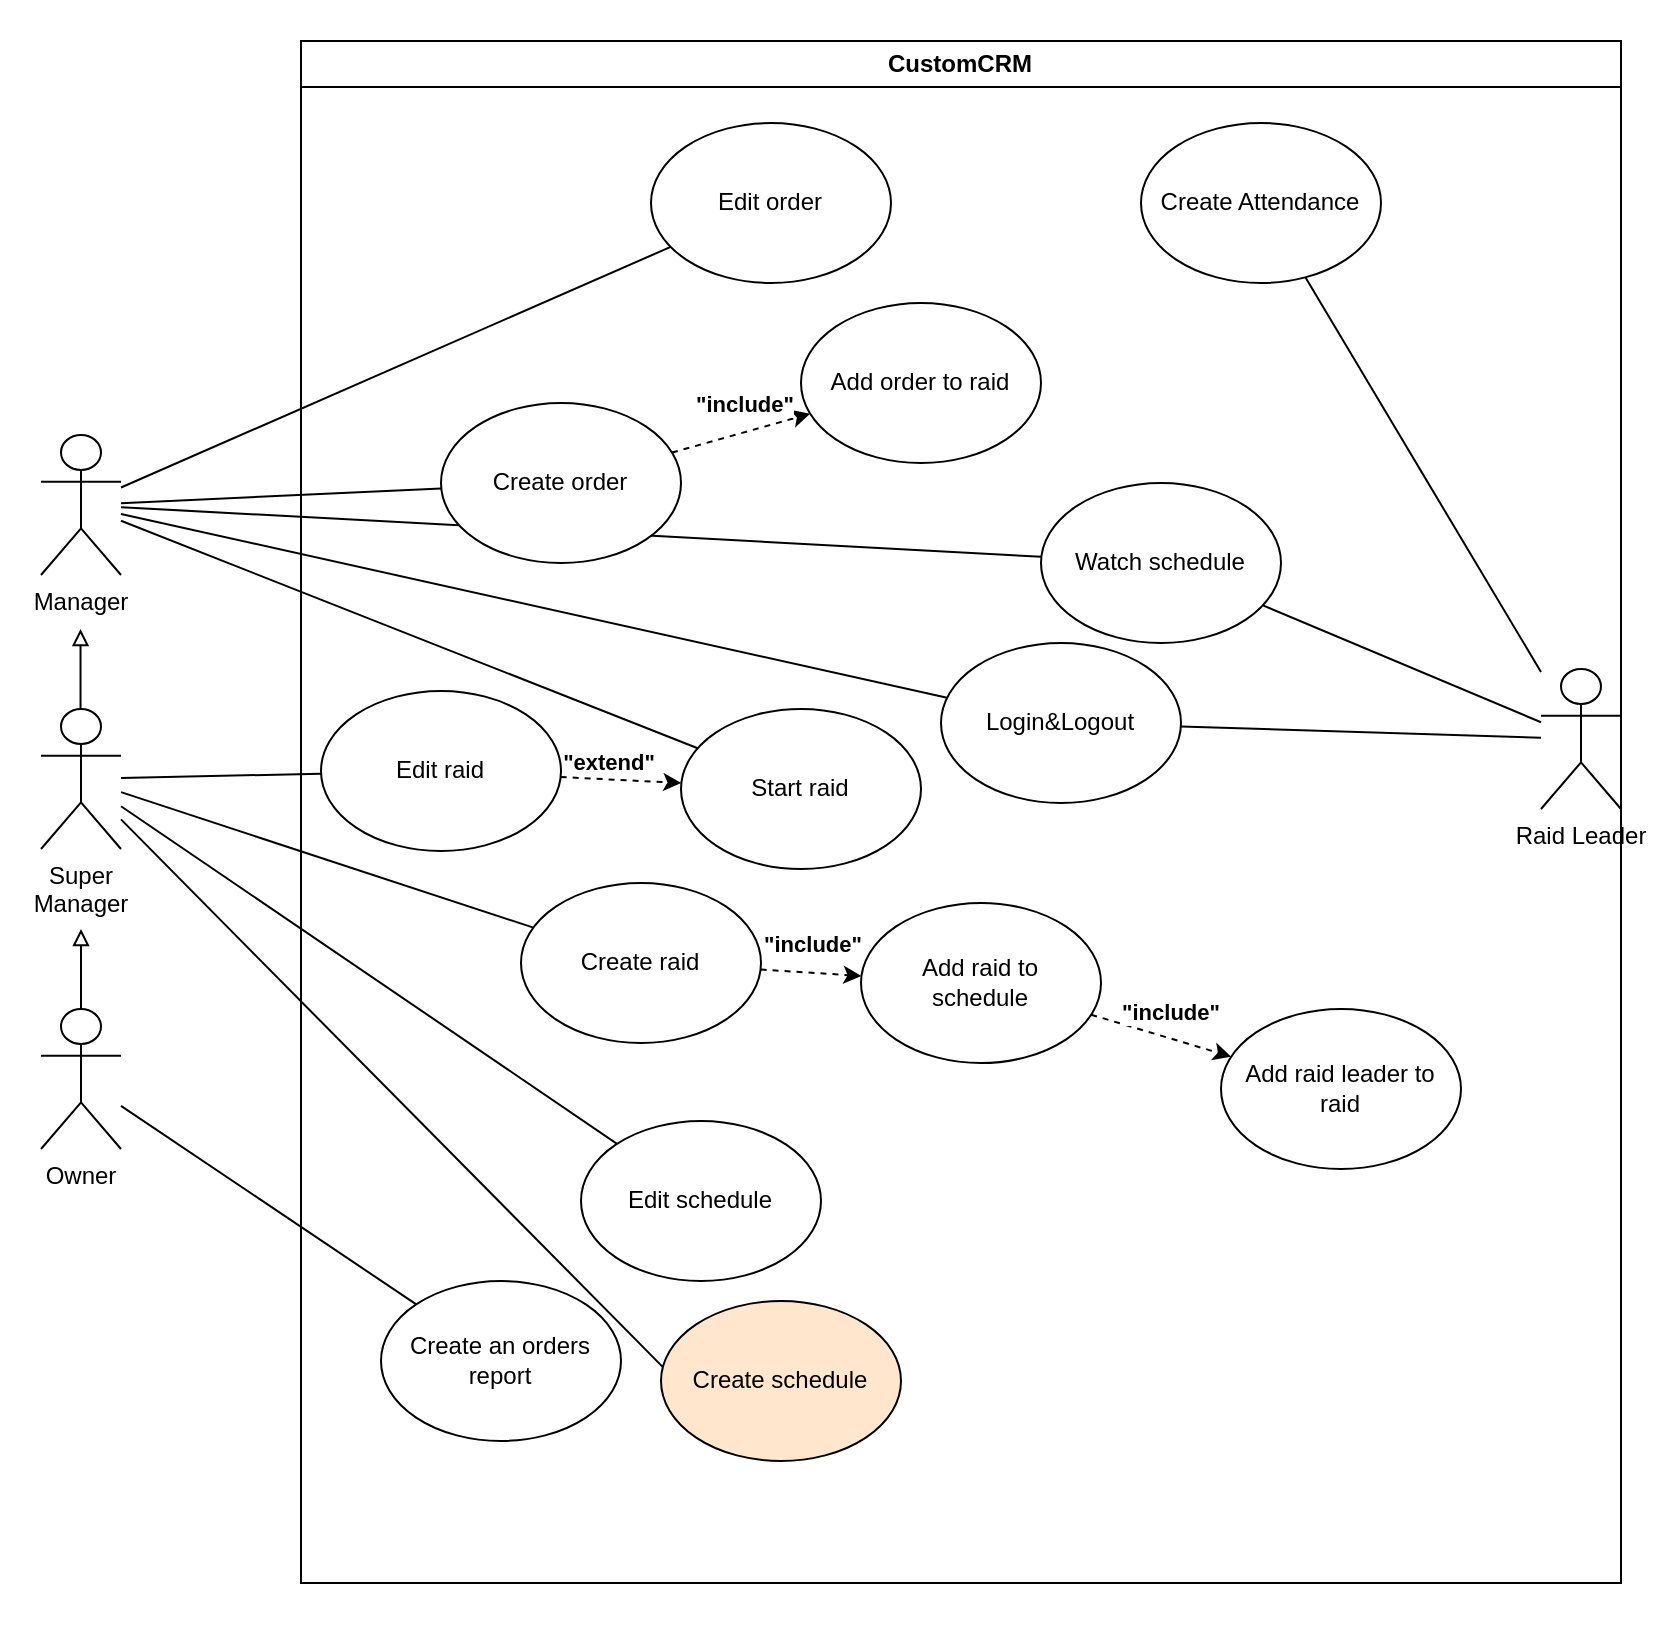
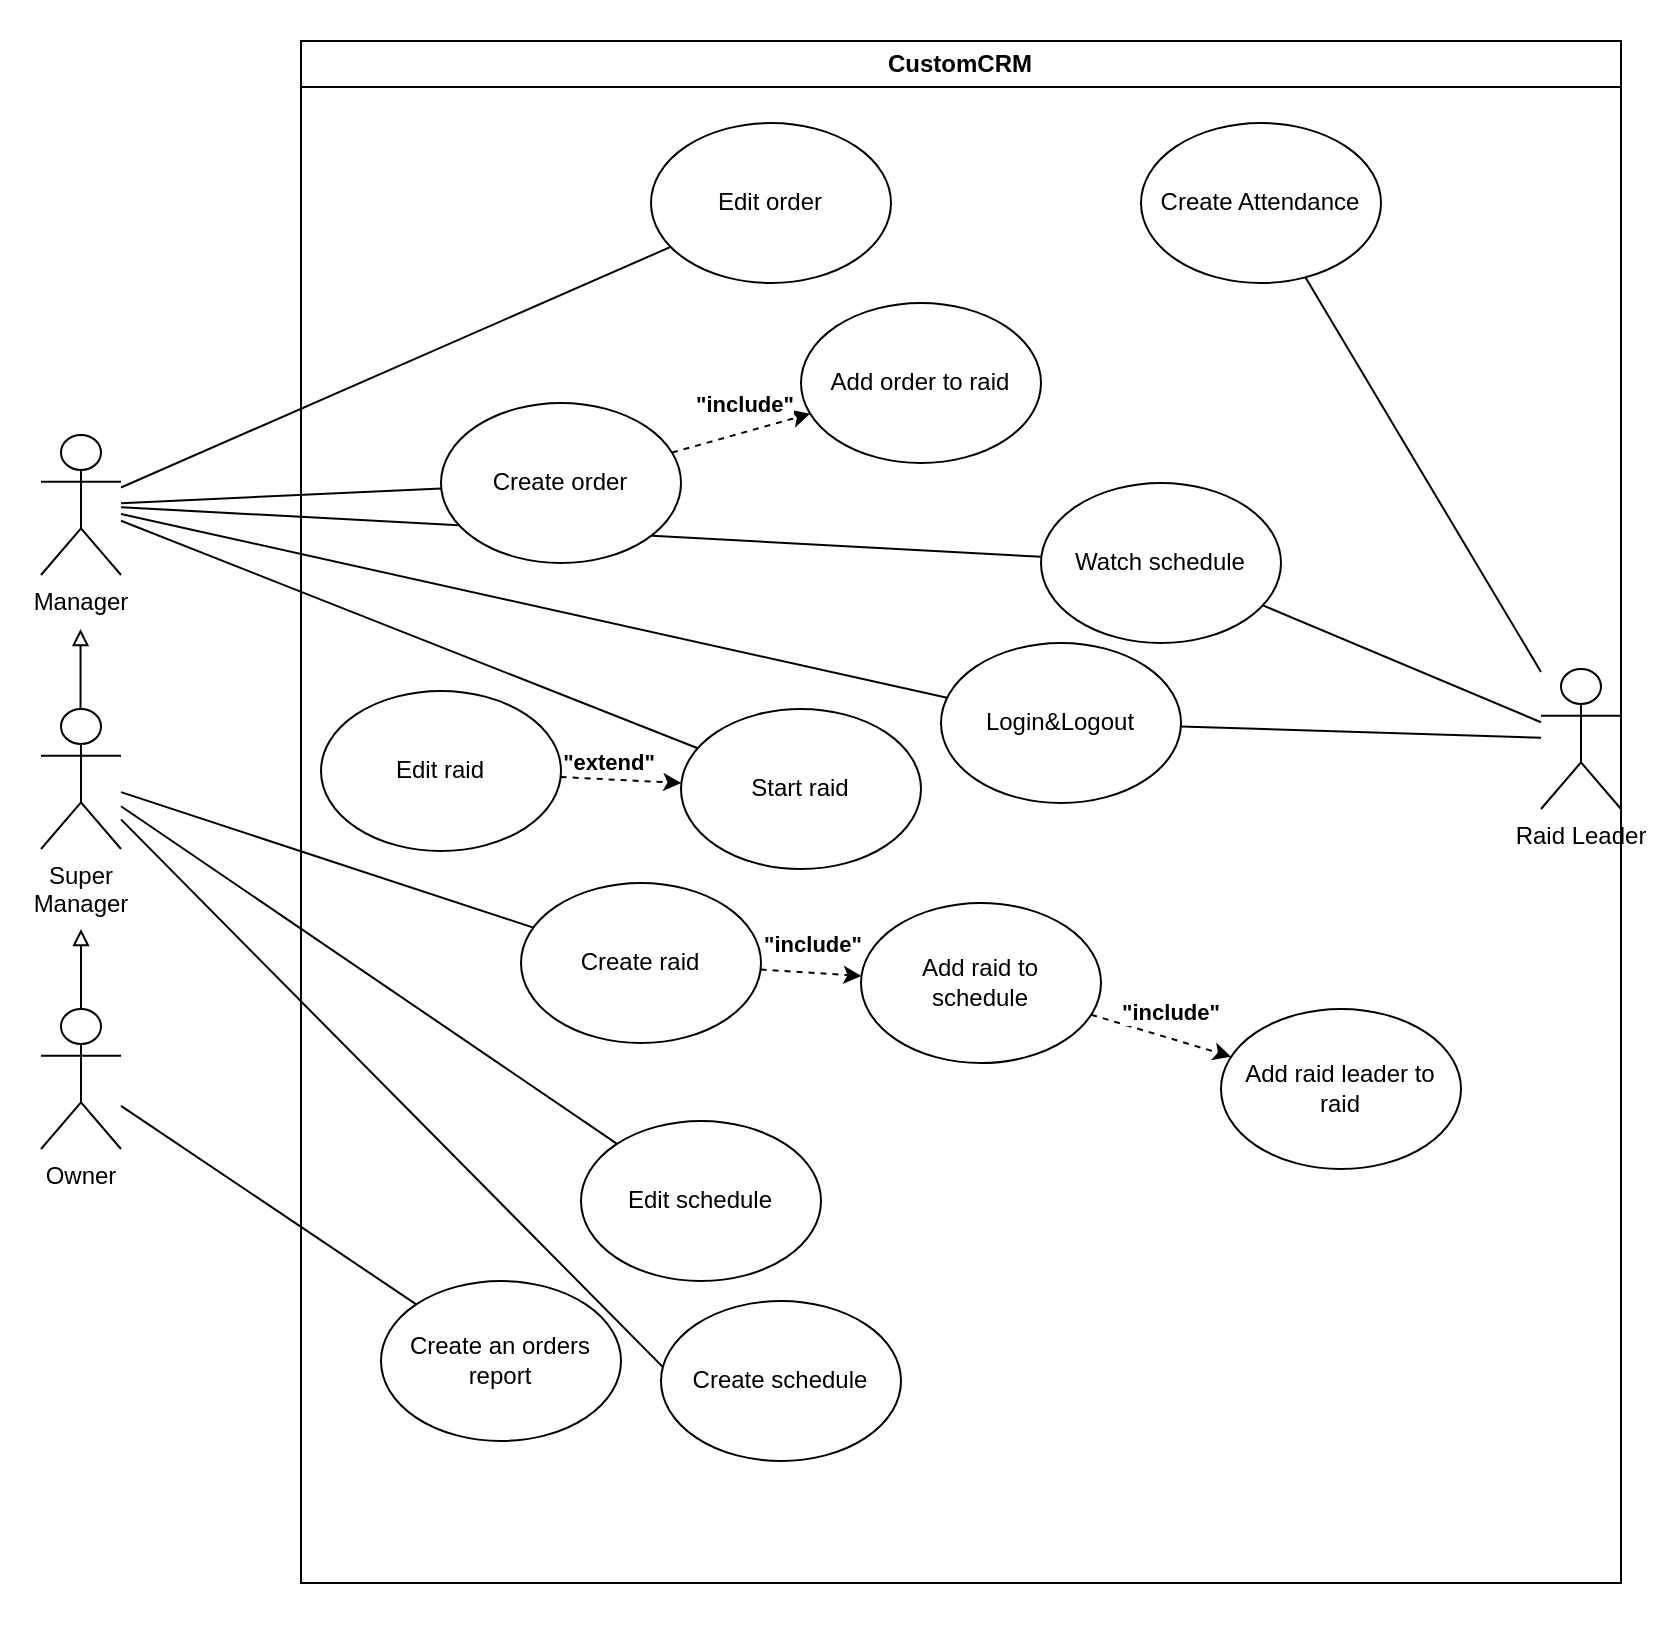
  <mxCell id="0" />
  <mxCell id="1" parent="0" />
  <mxCell id="2" value="Owner&lt;div&gt;&lt;br/&gt;&lt;/div&gt;" style="shape=umlActor;verticalLabelPosition=bottom;verticalAlign=top;html=1;outlineConnect=0;" parent="1" vertex="1"><mxGeometry x="20" y="504" width="40" height="70" as="geometry" /></mxCell>
  <mxCell id="3" value="" style="endArrow=none;html=1;rounded=0;" parent="1" source="33" target="2" edge="1"><mxGeometry width="50" height="50" relative="1" as="geometry"><mxPoint x="-50.063" y="615.417" as="sourcePoint" /><mxPoint x="-180" y="514" as="targetPoint" /></mxGeometry></mxCell>
  <mxCell id="4" value="Super&lt;br&gt;Manager" style="shape=umlActor;verticalLabelPosition=bottom;verticalAlign=top;html=1;outlineConnect=0;" parent="1" vertex="1"><mxGeometry x="20" y="354" width="40" height="70" as="geometry" /></mxCell>
  <mxCell id="5" value="" style="endArrow=block;html=1;rounded=0;exitX=0.5;exitY=0;exitDx=0;exitDy=0;exitPerimeter=0;endFill=0;" parent="1" source="2" edge="1"><mxGeometry width="50" height="50" relative="1" as="geometry"><mxPoint x="0" y="474" as="sourcePoint" /><mxPoint x="40" y="464" as="targetPoint" /></mxGeometry></mxCell>
  <mxCell id="6" value="Manager" style="shape=umlActor;verticalLabelPosition=bottom;verticalAlign=top;html=1;outlineConnect=0;" parent="1" vertex="1"><mxGeometry x="20" y="217" width="40" height="70" as="geometry" /></mxCell>
  <mxCell id="7" value="" style="endArrow=block;html=1;rounded=0;exitX=0.5;exitY=0;exitDx=0;exitDy=0;exitPerimeter=0;endFill=0;" parent="1" edge="1"><mxGeometry width="50" height="50" relative="1" as="geometry"><mxPoint x="39.76" y="354" as="sourcePoint" /><mxPoint x="39.76" y="314" as="targetPoint" /></mxGeometry></mxCell>
  <mxCell id="8" value="Raid Leader" style="shape=umlActor;verticalLabelPosition=bottom;verticalAlign=top;html=1;outlineConnect=0;" parent="1" vertex="1"><mxGeometry x="770" y="334" width="40" height="70" as="geometry" /></mxCell>
  <mxCell id="9" value="" style="endArrow=none;html=1;rounded=0;" parent="1" source="4" target="22" edge="1"><mxGeometry width="50" height="50" relative="1" as="geometry"><mxPoint x="100" y="584" as="sourcePoint" /><mxPoint x="150" y="534" as="targetPoint" /></mxGeometry></mxCell>
- <mxCell id="10" value="" style="endArrow=none;html=1;rounded=0;" parent="1" source="4" target="28" edge="1"><mxGeometry width="50" height="50" relative="1" as="geometry"><mxPoint x="66" y="434" as="sourcePoint" /><mxPoint x="154" y="625" as="targetPoint" /></mxGeometry></mxCell>
  <mxCell id="11" value="" style="endArrow=none;html=1;rounded=0;entryX=0.008;entryY=0.413;entryDx=0;entryDy=0;entryPerimeter=0;" parent="1" source="4" target="26" edge="1"><mxGeometry width="50" height="50" relative="1" as="geometry"><mxPoint x="90" y="494" as="sourcePoint" /><mxPoint x="140" y="444" as="targetPoint" /></mxGeometry></mxCell>
  <mxCell id="12" value="" style="endArrow=none;html=1;rounded=0;" parent="1" source="4" target="27" edge="1"><mxGeometry width="50" height="50" relative="1" as="geometry"><mxPoint x="90" y="494" as="sourcePoint" /><mxPoint x="140" y="444" as="targetPoint" /></mxGeometry></mxCell>
  <mxCell id="13" value="" style="endArrow=none;html=1;rounded=0;" parent="1" source="32" target="6" edge="1"><mxGeometry width="50" height="50" relative="1" as="geometry"><mxPoint x="-10" y="294" as="sourcePoint" /><mxPoint x="40" y="244" as="targetPoint" /></mxGeometry></mxCell>
  <mxCell id="14" value="" style="endArrow=none;html=1;rounded=0;" parent="1" source="32" target="8" edge="1"><mxGeometry width="50" height="50" relative="1" as="geometry"><mxPoint x="-73" y="234" as="sourcePoint" /><mxPoint x="30" y="258" as="targetPoint" /></mxGeometry></mxCell>
  <mxCell id="15" value="" style="endArrow=none;html=1;rounded=0;" parent="1" source="40" target="6" edge="1"><mxGeometry width="50" height="50" relative="1" as="geometry"><mxPoint x="-60" y="254" as="sourcePoint" /><mxPoint x="-10" y="204" as="targetPoint" /></mxGeometry></mxCell>
  <mxCell id="16" value="" style="endArrow=none;html=1;rounded=0;" parent="1" source="40" target="8" edge="1"><mxGeometry width="50" height="50" relative="1" as="geometry"><mxPoint x="-70" y="253" as="sourcePoint" /><mxPoint x="30" y="261" as="targetPoint" /></mxGeometry></mxCell>
  <mxCell id="17" value="" style="endArrow=none;html=1;rounded=0;" parent="1" source="6" target="34" edge="1"><mxGeometry width="50" height="50" relative="1" as="geometry"><mxPoint x="100" y="344" as="sourcePoint" /><mxPoint x="150" y="294" as="targetPoint" /></mxGeometry></mxCell>
  <mxCell id="18" value="" style="endArrow=none;html=1;rounded=0;" parent="1" source="6" target="38" edge="1"><mxGeometry width="50" height="50" relative="1" as="geometry"><mxPoint x="120" y="274" as="sourcePoint" /><mxPoint x="170" y="224" as="targetPoint" /></mxGeometry></mxCell>
  <mxCell id="19" value="" style="endArrow=none;html=1;rounded=0;" parent="1" source="6" target="29" edge="1"><mxGeometry width="50" height="50" relative="1" as="geometry"><mxPoint x="70" y="204" as="sourcePoint" /><mxPoint x="120" y="154" as="targetPoint" /></mxGeometry></mxCell>
  <mxCell id="20" value="" style="endArrow=none;html=1;rounded=0;" parent="1" source="8" target="39" edge="1"><mxGeometry width="50" height="50" relative="1" as="geometry"><mxPoint x="-90" y="-6" as="sourcePoint" /><mxPoint x="-40" y="-56" as="targetPoint" /></mxGeometry></mxCell>
  <mxCell id="21" value="CustomCRM" style="swimlane;whiteSpace=wrap;html=1;" parent="1" vertex="1"><mxGeometry x="150" y="20" width="660" height="771" as="geometry"><mxRectangle x="1200" y="56" width="110" height="30" as="alternateBounds" /></mxGeometry></mxCell>
  <mxCell id="22" value="Create raid" style="ellipse;whiteSpace=wrap;html=1;" parent="21" vertex="1"><mxGeometry x="110" y="421" width="120" height="80" as="geometry" /></mxCell>
  <mxCell id="23" value="Add raid to &lt;br&gt;schedule" style="ellipse;whiteSpace=wrap;html=1;" parent="21" vertex="1"><mxGeometry x="280" y="431" width="120" height="80" as="geometry" /></mxCell>
  <mxCell id="24" value="" style="endArrow=classic;html=1;rounded=0;dashed=1;" parent="21" source="22" target="23" edge="1"><mxGeometry width="50" height="50" relative="1" as="geometry"><mxPoint x="109" y="670.92" as="sourcePoint" /><mxPoint x="104.602" y="709.998" as="targetPoint" /></mxGeometry></mxCell>
  <mxCell id="25" value="&quot;include&quot;" style="edgeLabel;html=1;align=center;verticalAlign=middle;resizable=0;points=[];fontStyle=1" parent="24" vertex="1" connectable="0"><mxGeometry x="0.286" relative="1" as="geometry"><mxPoint x="-6" y="-15" as="offset" /></mxGeometry></mxCell>
- <mxCell id="26" value="Create schedule" style="ellipse;whiteSpace=wrap;html=1;fillColor=#ffe6cc;" parent="21" vertex="1"><mxGeometry x="180" y="630" width="120" height="80" as="geometry" /></mxCell>
+ <mxCell id="26" value="Create schedule" style="ellipse;whiteSpace=wrap;html=1;" parent="21" vertex="1"><mxGeometry x="180" y="630" width="120" height="80" as="geometry" /></mxCell>
  <mxCell id="27" value="Edit schedule" style="ellipse;whiteSpace=wrap;html=1;" parent="21" vertex="1"><mxGeometry x="140" y="540" width="120" height="80" as="geometry" /></mxCell>
  <mxCell id="28" value="Edit raid" style="ellipse;whiteSpace=wrap;html=1;" parent="21" vertex="1"><mxGeometry x="10" y="325" width="120" height="80" as="geometry" /></mxCell>
  <mxCell id="29" value="Start raid" style="ellipse;whiteSpace=wrap;html=1;" parent="21" vertex="1"><mxGeometry x="190" y="334" width="120" height="80" as="geometry" /></mxCell>
  <mxCell id="30" value="" style="endArrow=classic;html=1;rounded=0;dashed=1;" parent="21" source="28" target="29" edge="1"><mxGeometry width="50" height="50" relative="1" as="geometry"><mxPoint x="120" y="10" as="sourcePoint" /><mxPoint x="170" y="-40" as="targetPoint" /></mxGeometry></mxCell>
  <mxCell id="31" value="&quot;extend&quot;" style="edgeLabel;html=1;align=center;verticalAlign=middle;resizable=0;points=[];fontStyle=1" parent="30" vertex="1" connectable="0"><mxGeometry x="-0.243" y="1" relative="1" as="geometry"><mxPoint x="1" y="-8" as="offset" /></mxGeometry></mxCell>
  <mxCell id="32" value="Login&amp;amp;Logout" style="ellipse;whiteSpace=wrap;html=1;" parent="21" vertex="1"><mxGeometry x="320" y="301" width="120" height="80" as="geometry" /></mxCell>
  <mxCell id="33" value="Create an orders report" style="ellipse;whiteSpace=wrap;html=1;" parent="21" vertex="1"><mxGeometry x="40" y="620" width="120" height="80" as="geometry" /></mxCell>
  <mxCell id="34" value="Create order" style="ellipse;whiteSpace=wrap;html=1;" parent="21" vertex="1"><mxGeometry x="70" y="181" width="120" height="80" as="geometry" /></mxCell>
  <mxCell id="35" value="Add order to raid" style="ellipse;whiteSpace=wrap;html=1;" parent="21" vertex="1"><mxGeometry x="250" y="131" width="120" height="80" as="geometry" /></mxCell>
  <mxCell id="36" value="" style="endArrow=classic;html=1;rounded=0;dashed=1;" parent="21" source="34" target="35" edge="1"><mxGeometry width="50" height="50" relative="1" as="geometry"><mxPoint x="180" y="327" as="sourcePoint" /><mxPoint x="280" y="323" as="targetPoint" /></mxGeometry></mxCell>
  <mxCell id="37" value="&quot;include&quot;" style="edgeLabel;html=1;align=center;verticalAlign=middle;resizable=0;points=[];fontStyle=1" parent="36" vertex="1" connectable="0"><mxGeometry x="0.286" relative="1" as="geometry"><mxPoint x="-8" y="-12" as="offset" /></mxGeometry></mxCell>
  <mxCell id="38" value="Edit order" style="ellipse;whiteSpace=wrap;html=1;" parent="21" vertex="1"><mxGeometry x="175" y="41" width="120" height="80" as="geometry" /></mxCell>
  <mxCell id="39" value="Create Attendance" style="ellipse;whiteSpace=wrap;html=1;" parent="21" vertex="1"><mxGeometry x="420" y="41" width="120" height="80" as="geometry" /></mxCell>
  <mxCell id="40" value="Watch schedule" style="ellipse;whiteSpace=wrap;html=1;" parent="21" vertex="1"><mxGeometry x="370" y="221" width="120" height="80" as="geometry" /></mxCell>
  <mxCell id="41" value="Add raid leader to raid" style="ellipse;whiteSpace=wrap;html=1;" vertex="1" parent="21"><mxGeometry x="460" y="484" width="120" height="80" as="geometry" /></mxCell>
  <mxCell id="42" value="" style="endArrow=classic;html=1;rounded=0;dashed=1;" edge="1" parent="21" source="23" target="41"><mxGeometry width="50" height="50" relative="1" as="geometry"><mxPoint x="240" y="474" as="sourcePoint" /><mxPoint x="290" y="478" as="targetPoint" /></mxGeometry></mxCell>
  <mxCell id="43" value="&quot;include&quot;" style="edgeLabel;html=1;align=center;verticalAlign=middle;resizable=0;points=[];fontStyle=1" vertex="1" connectable="0" parent="42"><mxGeometry x="0.286" relative="1" as="geometry"><mxPoint x="-6" y="-15" as="offset" /></mxGeometry></mxCell>
